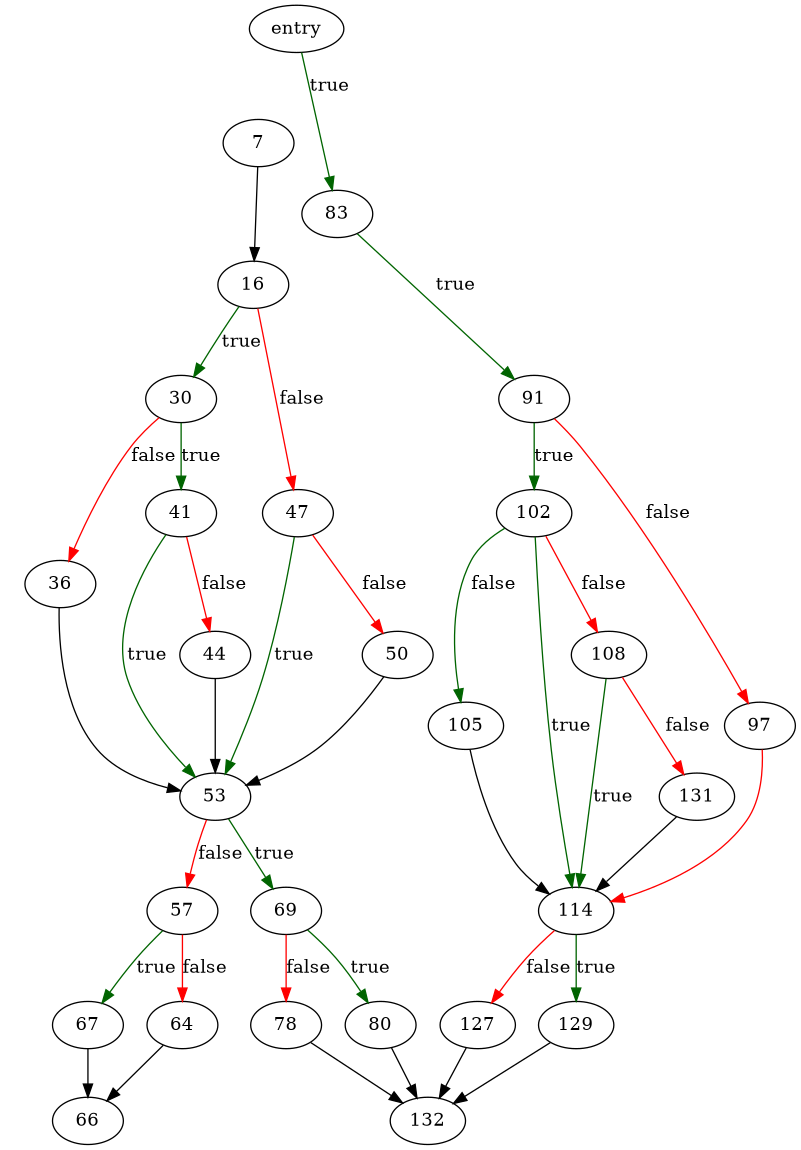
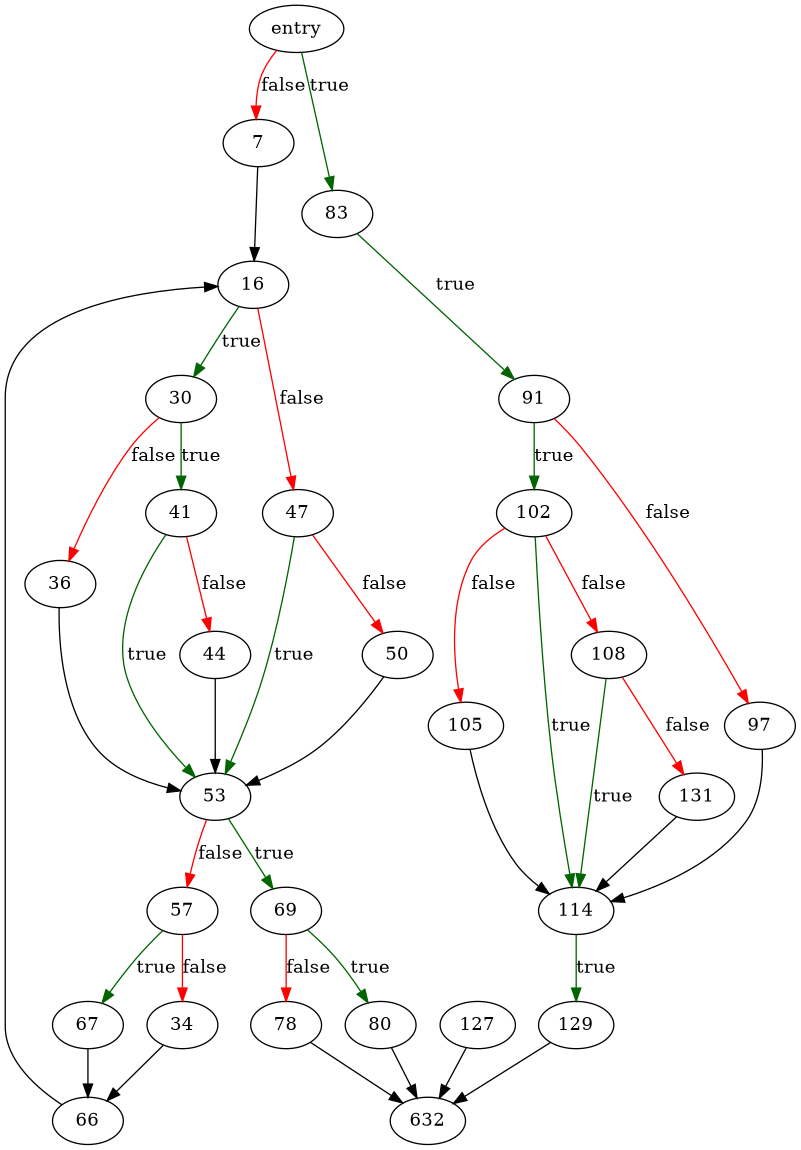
  digraph {
    n1 [label=entry]
    7
    83
    16
    91
    30
    47
    36
    41
    53
    50
    44
    57
    69
-   64
+   64 [label=34]
    67
    78
    80
    66
-   132
+   132 [label=632]
    97
    102
    108
    114
    n25 [label=131]
    105
    127
    129
+   n1 -> 7 [color=red label=false]
    n1 -> 83 [color=darkgreen label=true]
    7 -> 16
    83 -> 91 [color=darkgreen label=true]
    16 -> 30 [color=darkgreen label=true]
    16 -> 47 [color=red label=false]
    91 -> 97 [color=red label=false]
    91 -> 102 [color=darkgreen label=true]
    30 -> 36 [color=red label=false]
    30 -> 41 [color=darkgreen label=true]
    47 -> 53 [color=darkgreen label=true]
    47 -> 50 [color=red label=false]
    36 -> 53
    41 -> 53 [color=darkgreen label=true]
    41 -> 44 [color=red label=false]
    53 -> 57 [color=red label=false]
    53 -> 69 [color=darkgreen label=true]
    50 -> 53
    44 -> 53
    57 -> 64 [color=red label=false]
    57 -> 67 [color=darkgreen label=true]
    69 -> 78 [color=red label=false]
    69 -> 80 [color=darkgreen label=true]
    64 -> 66
    67 -> 66
    78 -> 132
    80 -> 132
-   97 -> 114 [color=red]
+   66 -> 16
+   97 -> 114
    102 -> 108 [color=red label=false]
    102 -> 114 [color=darkgreen label=true]
-   102 -> 105 [color=darkgreen label=false]
+   102 -> 105 [color=red label=false]
    108 -> 114 [color=darkgreen label=true]
    108 -> n25 [color=red label=false]
-   114 -> 127 [color=red label=false]
    114 -> 129 [color=darkgreen label=true]
    n25 -> 114
    105 -> 114
    127 -> 132
    129 -> 132
  }
